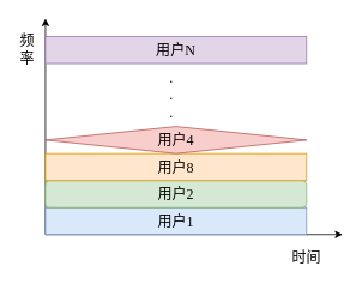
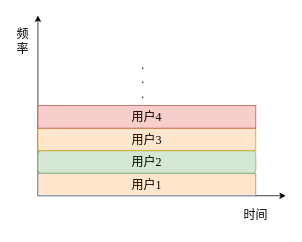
  <mxCell id="0" />
  <mxCell id="1" parent="0" />
  <mxCell id="2" value="" style="endArrow=classic;html=1;rounded=0;" parent="1" edge="1"><mxGeometry width="50" height="50" relative="1" as="geometry"><mxPoint x="50" y="260" as="sourcePoint" /><mxPoint x="380" y="260" as="targetPoint" /></mxGeometry></mxCell>
  <mxCell id="3" value="" style="endArrow=classic;html=1;rounded=0;" parent="1" edge="1"><mxGeometry width="50" height="50" relative="1" as="geometry"><mxPoint x="50" y="260" as="sourcePoint" /><mxPoint x="50" y="20" as="targetPoint" /></mxGeometry></mxCell>
- <mxCell id="4" value="&lt;font style=&quot;font-size: 16px;&quot;&gt;&lt;font style=&quot;&quot; face=&quot;宋体&quot;&gt;用户&lt;/font&gt;1&lt;/font&gt;" style="rounded=0;whiteSpace=wrap;fillColor=#dae8fc;strokeColor=#6c8ebf;fontFamily=Times New Roman;html=1;" parent="1" vertex="1"><mxGeometry x="50" y="230" width="290" height="30" as="geometry" /></mxCell>
+ <mxCell id="4" value="&lt;font style=&quot;font-size: 16px;&quot;&gt;&lt;font style=&quot;&quot; face=&quot;宋体&quot;&gt;用户&lt;/font&gt;1&lt;/font&gt;" style="rounded=0;whiteSpace=wrap;fillColor=#ffe6cc;strokeColor=#6c8ebf;fontFamily=Times New Roman;html=1;" parent="1" vertex="1"><mxGeometry x="50" y="230" width="290" height="30" as="geometry" /></mxCell>
  <mxCell id="5" value="&lt;span style=&quot;font-size: 16px;&quot;&gt;&lt;font face=&quot;宋体&quot;&gt;用户&lt;/font&gt;&lt;/span&gt;&lt;span style=&quot;font-size: 16px;&quot;&gt;&lt;font face=&quot;Times New Roman&quot;&gt;2&lt;/font&gt;&lt;/span&gt;" style="whiteSpace=wrap;html=1;fillColor=#d5e8d4;strokeColor=#82b366;rounded=1;" parent="1" vertex="1"><mxGeometry x="50" y="200" width="290" height="30" as="geometry" /></mxCell>
- <mxCell id="6" value="&lt;span style=&quot;font-size: 16px; font-family: 宋体;&quot;&gt;用户&lt;/span&gt;&lt;span style=&quot;font-size: 16px;&quot;&gt;&lt;font face=&quot;Times New Roman&quot;&gt;8&lt;/font&gt;&lt;/span&gt;" style="rounded=0;whiteSpace=wrap;html=1;fillColor=#ffe6cc;strokeColor=#d79b00;" parent="1" vertex="1"><mxGeometry x="50" y="170" width="290" height="30" as="geometry" /></mxCell>
- <mxCell id="7" value="&lt;span style=&quot;font-size: 16px; font-family: 宋体;&quot;&gt;用户&lt;/span&gt;&lt;span style=&quot;font-size: 16px;&quot;&gt;&lt;font face=&quot;Times New Roman&quot;&gt;N&lt;/font&gt;&lt;/span&gt;" style="rounded=0;whiteSpace=wrap;html=1;fillColor=#e1d5e7;strokeColor=#9673a6;" parent="1" vertex="1"><mxGeometry x="50" y="40" width="290" height="30" as="geometry" /></mxCell>
- <mxCell id="8" value="&lt;span style=&quot;font-size: 16px; font-family: 宋体;&quot;&gt;用户&lt;/span&gt;&lt;span style=&quot;font-size: 16px;&quot;&gt;&lt;font face=&quot;Times New Roman&quot;&gt;4&lt;/font&gt;&lt;/span&gt;" style="rhombus;whiteSpace=wrap;html=1;fillColor=#f8cecc;strokeColor=#b85450;" parent="1" vertex="1"><mxGeometry x="50" y="140" width="290" height="30" as="geometry" /></mxCell>
+ <mxCell id="6" value="&lt;span style=&quot;font-size: 16px; font-family: 宋体;&quot;&gt;用户&lt;/span&gt;&lt;span style=&quot;font-size: 16px;&quot;&gt;&lt;font face=&quot;Times New Roman&quot;&gt;3&lt;/font&gt;&lt;/span&gt;" style="rounded=0;whiteSpace=wrap;html=1;fillColor=#ffe6cc;strokeColor=#d79b00;" parent="1" vertex="1"><mxGeometry x="50" y="170" width="290" height="30" as="geometry" /></mxCell>
+ <mxCell id="8" value="&lt;span style=&quot;font-size: 16px; font-family: 宋体;&quot;&gt;用户&lt;/span&gt;&lt;span style=&quot;font-size: 16px;&quot;&gt;&lt;font face=&quot;Times New Roman&quot;&gt;4&lt;/font&gt;&lt;/span&gt;" style="rounded=0;whiteSpace=wrap;html=1;fillColor=#f8cecc;strokeColor=#b85450;" parent="1" vertex="1"><mxGeometry x="50" y="140" width="290" height="30" as="geometry" /></mxCell>
  <mxCell id="9" value="&lt;font face=&quot;Times New Roman&quot; style=&quot;font-size: 16px;&quot;&gt;.&lt;/font&gt;&lt;div&gt;&lt;font face=&quot;Times New Roman&quot; style=&quot;font-size: 16px;&quot;&gt;.&lt;/font&gt;&lt;/div&gt;&lt;div&gt;&lt;font face=&quot;Times New Roman&quot; style=&quot;font-size: 16px;&quot;&gt;.&lt;/font&gt;&lt;/div&gt;" style="text;html=1;align=center;verticalAlign=middle;whiteSpace=wrap;rounded=0;" parent="1" vertex="1"><mxGeometry x="170" y="80" width="40" height="50" as="geometry" /></mxCell>
  <mxCell id="10" value="时间" style="text;align=center;verticalAlign=middle;whiteSpace=wrap;rounded=0;fontFamily=宋体;fontSize=16;" parent="1" vertex="1"><mxGeometry x="310" y="270" width="60" height="30" as="geometry" /></mxCell>
  <mxCell id="11" value="频率" style="text;align=center;verticalAlign=middle;whiteSpace=wrap;rounded=0;fontFamily=宋体;fontSize=16;" parent="1" vertex="1"><mxGeometry x="20" y="30" width="20" height="50" as="geometry" /></mxCell>
